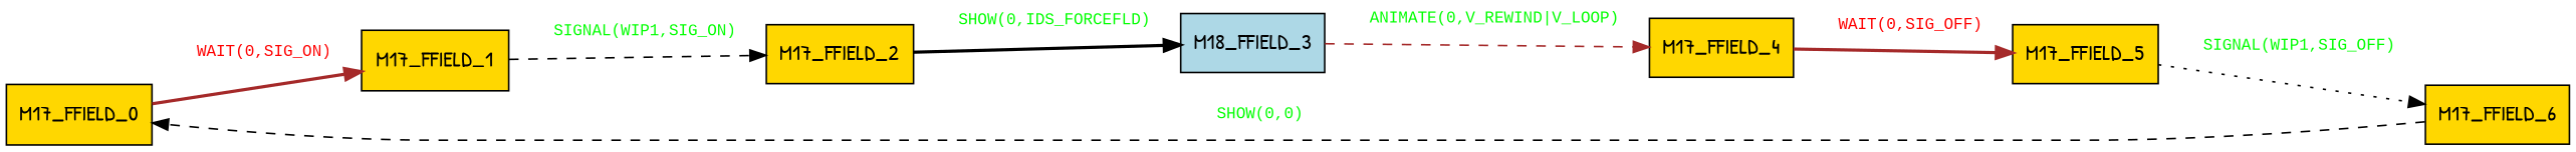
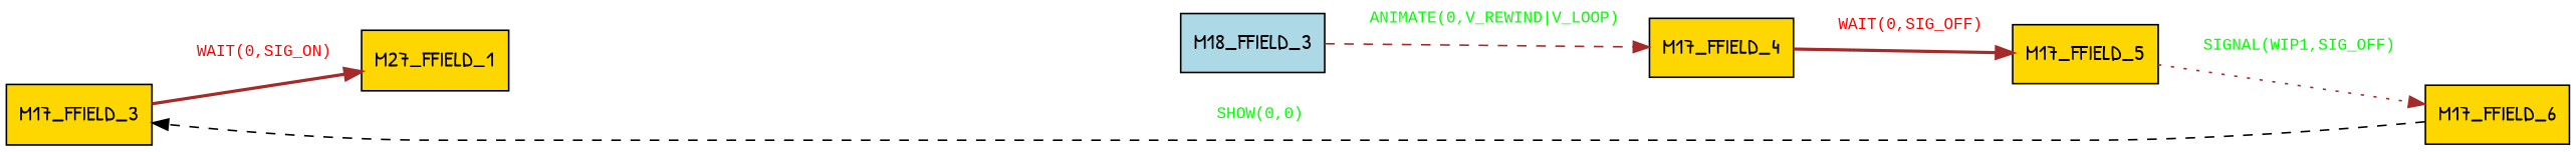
  digraph {
    fontname="Patrick Hand"
    rankdir=LR
    node [fillcolor=gold fontname="Patrick Hand" shape=record style=filled]
    edge [color=black fontcolor=green fontname="Patrick Hand" style=bold]
-   M17_FFIELD_0
-   M17_FFIELD_1
-   M17_FFIELD_2
+   M17_FFIELD_0 [label=M17_FFIELD_3]
+   M17_FFIELD_1 [label=M27_FFIELD_1]
    n4 [fillcolor=lightblue label=M18_FFIELD_3]
    M17_FFIELD_4
    M17_FFIELD_5
    M17_FFIELD_6
    M17_FFIELD_0 -> M17_FFIELD_1 [color=brown fontcolor=red label=< <font face="Courier New" point-size="10"> WAIT(0,SIG_ON)<br/> </font>>]
-   M17_FFIELD_1 -> M17_FFIELD_2 [label=< <font face="Courier New" point-size="10"> SIGNAL(WIP1,SIG_ON)<br/> </font>> style=dashed]
-   M17_FFIELD_2 -> n4 [label=< <font face="Courier New" point-size="10"> SHOW(0,IDS_FORCEFLD)<br/> </font>>]
    n4 -> M17_FFIELD_4 [color=brown label=< <font face="Courier New" point-size="10"> ANIMATE(0,V_REWIND|V_LOOP)<br/> </font>> style=dashed]
    M17_FFIELD_4 -> M17_FFIELD_5 [color=brown fontcolor=red label=< <font face="Courier New" point-size="10"> WAIT(0,SIG_OFF)<br/> </font>>]
-   M17_FFIELD_5 -> M17_FFIELD_6 [label=< <font face="Courier New" point-size="10"> SIGNAL(WIP1,SIG_OFF)<br/> </font>> style=dotted]
+   M17_FFIELD_5 -> M17_FFIELD_6 [color=brown label=< <font face="Courier New" point-size="10"> SIGNAL(WIP1,SIG_OFF)<br/> </font>> style=dotted]
    M17_FFIELD_6 -> M17_FFIELD_0 [label=< <font face="Courier New" point-size="10"> SHOW(0,0)<br/> </font>> style=dashed]
  }
